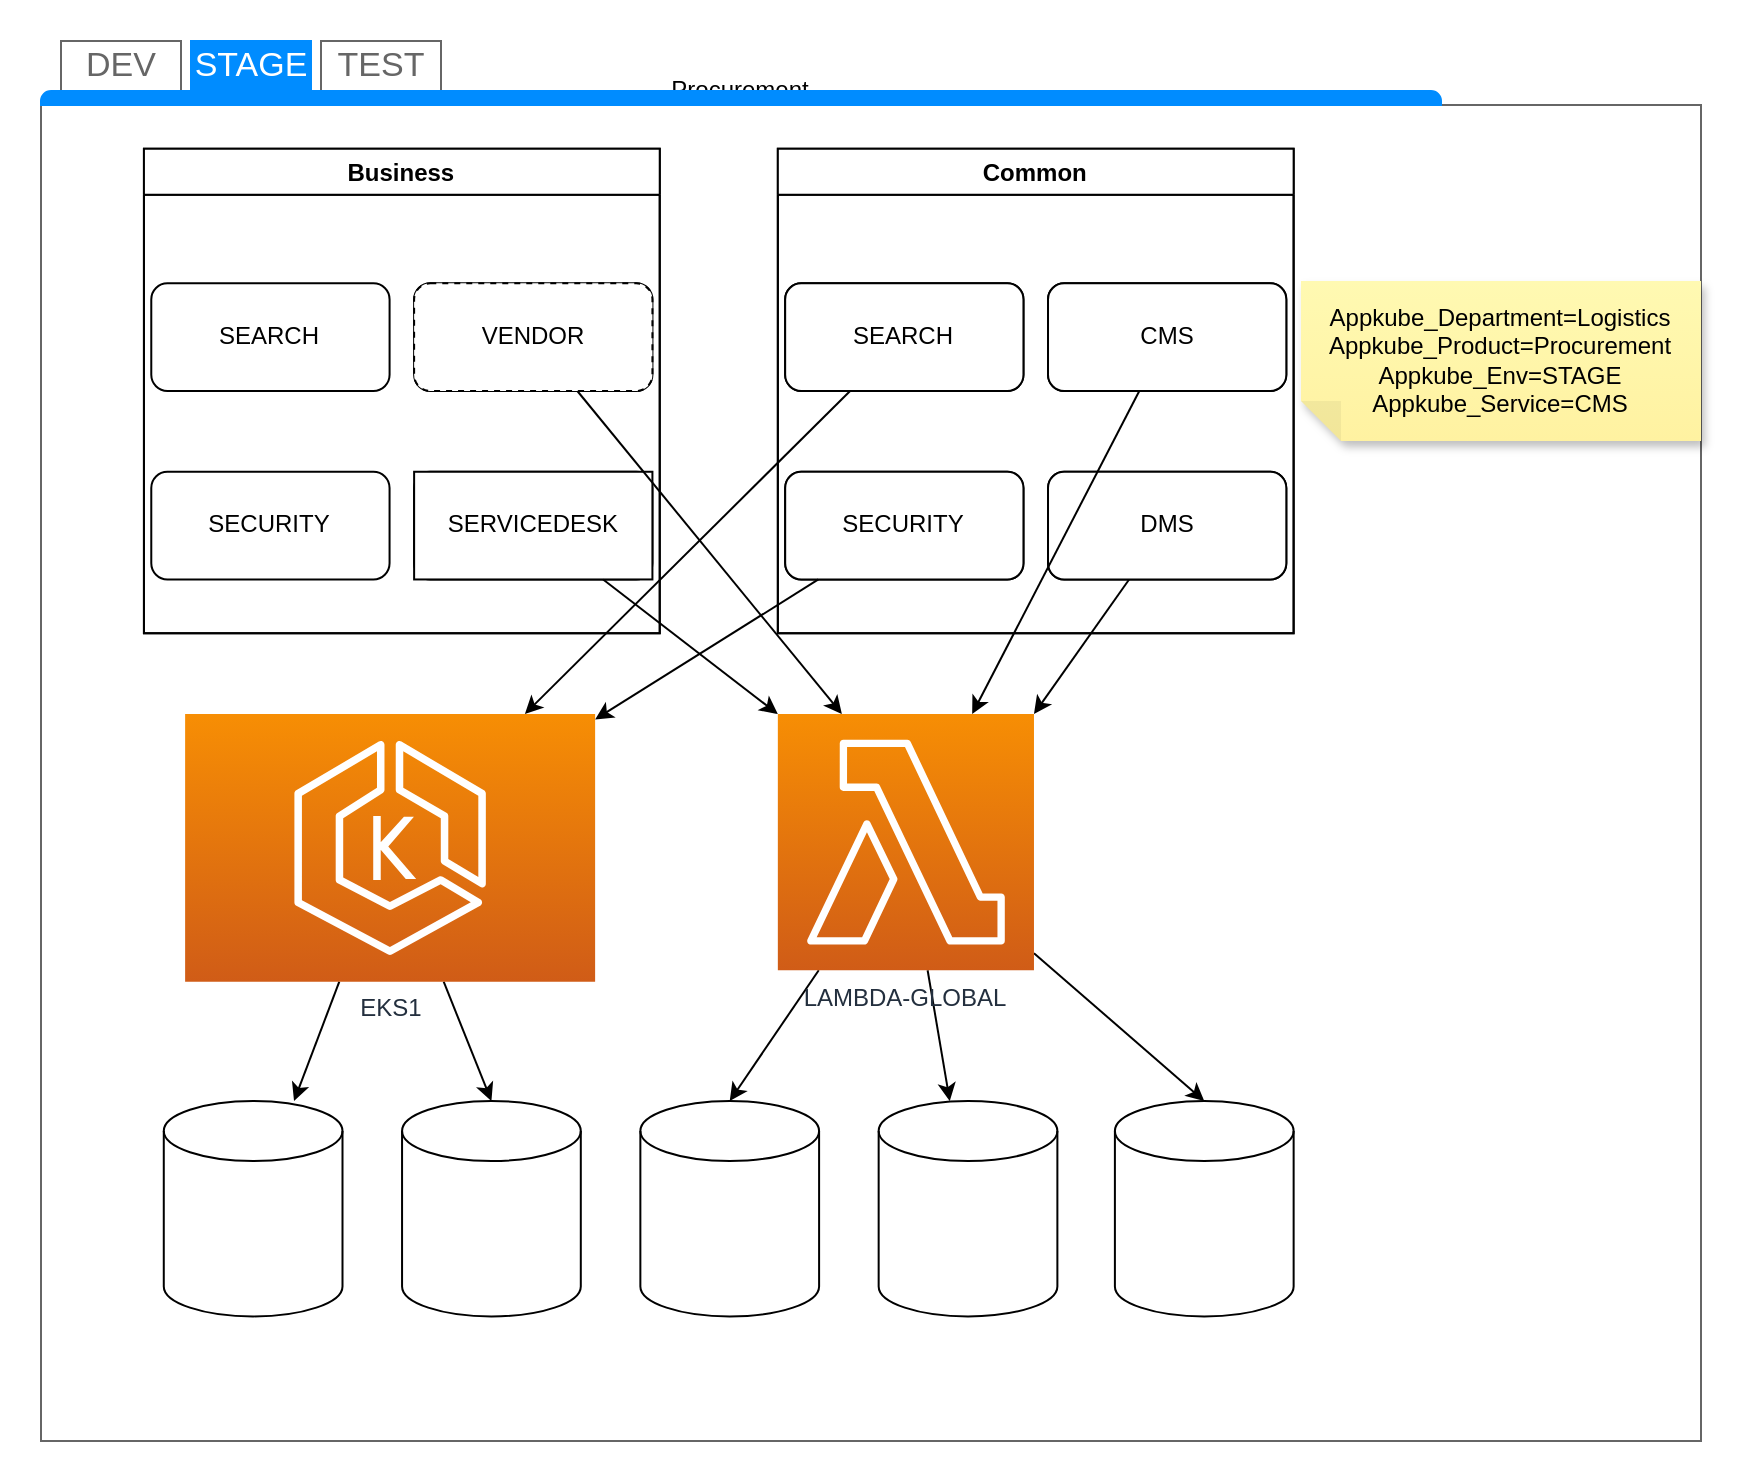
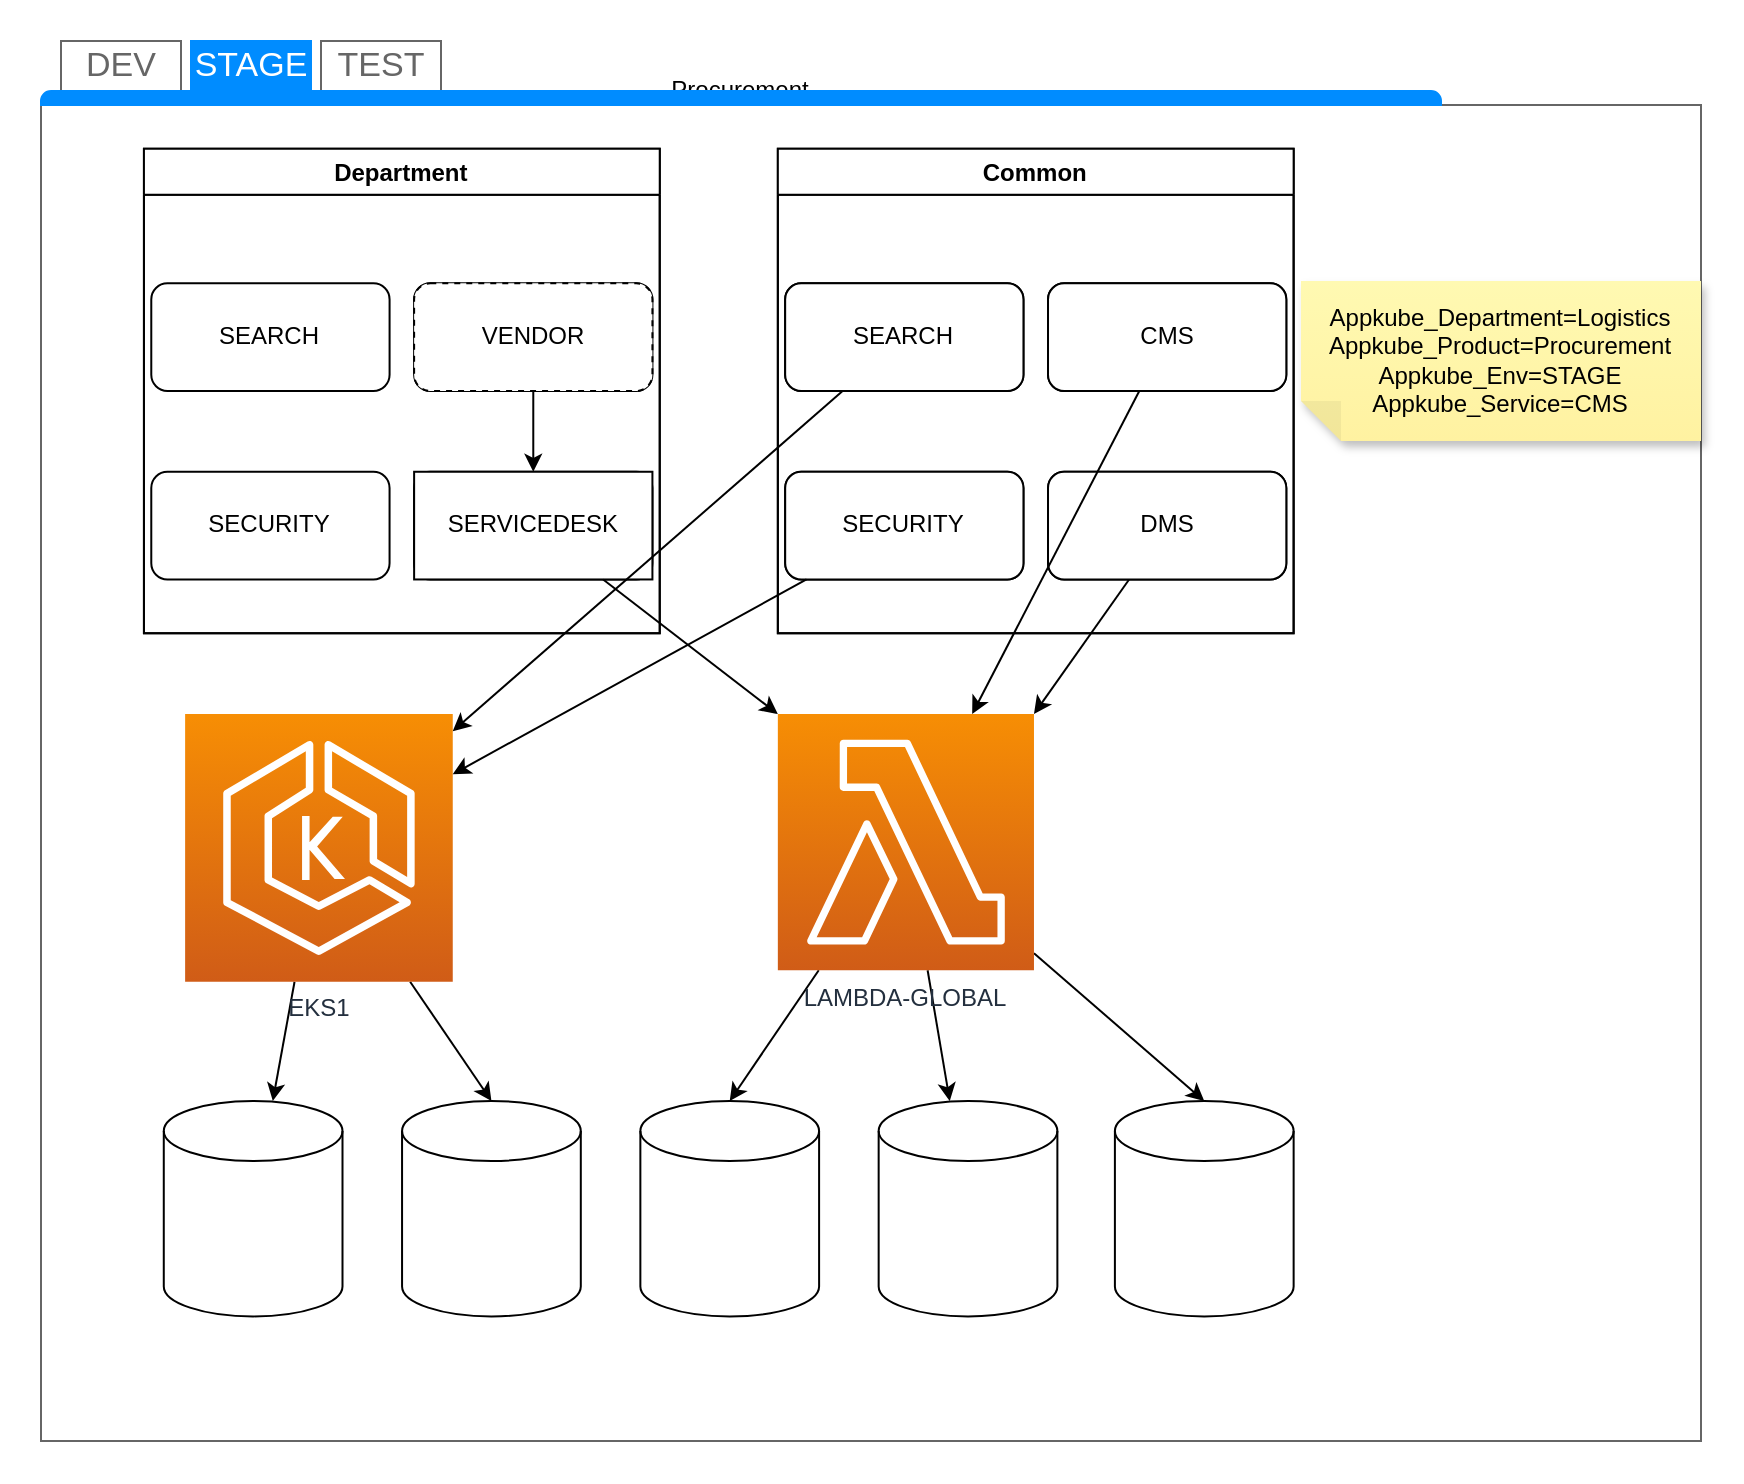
  <mxCell id="0" />
  <mxCell id="1" parent="0" />
  <mxCell id="2" value="Procurement" style="text;html=1;strokeColor=none;fillColor=none;align=center;verticalAlign=middle;whiteSpace=wrap;rounded=0;" vertex="1" parent="1"><mxGeometry x="330" y="30" width="80" height="30" as="geometry" /></mxCell>
  <mxCell id="3" value="" style="strokeWidth=1;shadow=0;dashed=0;align=center;html=1;shape=mxgraph.mockup.containers.marginRect2;rectMarginTop=32;strokeColor=#666666;gradientColor=none;" vertex="1" parent="1"><mxGeometry x="20" y="20" width="830" height="700" as="geometry" /></mxCell>
  <mxCell id="4" value="Common" style="swimlane;" vertex="1" parent="3"><mxGeometry x="368.416" y="53.846" width="257.899" height="242.308" as="geometry" /></mxCell>
  <mxCell id="5" value="DMS" style="rounded=1;whiteSpace=wrap;html=1;" vertex="1" parent="4"><mxGeometry x="135.09" y="161.538" width="119.149" height="53.846" as="geometry" /></mxCell>
  <mxCell id="6" value="CMS" style="rounded=1;whiteSpace=wrap;html=1;" vertex="1" parent="4"><mxGeometry x="135.092" y="67.308" width="119.149" height="53.846" as="geometry" /></mxCell>
  <mxCell id="7" value="SEARCH" style="rounded=1;whiteSpace=wrap;html=1;" vertex="1" parent="4"><mxGeometry x="3.666" y="67.308" width="119.149" height="53.846" as="geometry" /></mxCell>
  <mxCell id="8" value="SECURITY" style="rounded=1;whiteSpace=wrap;html=1;" vertex="1" parent="4"><mxGeometry x="3.672" y="161.538" width="119.135" height="53.846" as="geometry" /></mxCell>
  <mxCell id="9" value="Common" style="swimlane;" vertex="1" parent="4"><mxGeometry width="257.899" height="242.308" as="geometry" /></mxCell>
  <mxCell id="10" value="DMS" style="rounded=1;whiteSpace=wrap;html=1;" vertex="1" parent="9"><mxGeometry x="135.09" y="161.538" width="119.149" height="53.846" as="geometry" /></mxCell>
  <mxCell id="11" value="CMS" style="rounded=1;whiteSpace=wrap;html=1;" vertex="1" parent="9"><mxGeometry x="135.092" y="67.308" width="119.149" height="53.846" as="geometry" /></mxCell>
  <mxCell id="12" value="SEARCH" style="rounded=1;whiteSpace=wrap;html=1;" vertex="1" parent="9"><mxGeometry x="3.666" y="67.308" width="119.149" height="53.846" as="geometry" /></mxCell>
  <mxCell id="13" value="SECURITY" style="rounded=1;whiteSpace=wrap;html=1;" vertex="1" parent="9"><mxGeometry x="3.672" y="161.538" width="119.135" height="53.846" as="geometry" /></mxCell>
  <mxCell id="14" value="DEV" style="strokeColor=inherit;fillColor=inherit;gradientColor=inherit;strokeWidth=1;shadow=0;dashed=0;align=center;html=1;shape=mxgraph.mockup.containers.rrect;rSize=0;fontSize=17;fontColor=#666666;gradientColor=none;" vertex="1" parent="3"><mxGeometry width="60" height="25" relative="1" as="geometry"><mxPoint x="10" as="offset" /></mxGeometry></mxCell>
  <mxCell id="15" value="STAGE" style="strokeWidth=1;shadow=0;dashed=0;align=center;html=1;shape=mxgraph.mockup.containers.rrect;rSize=0;fontSize=17;fontColor=#ffffff;strokeColor=#008cff;fillColor=#008cff;" vertex="1" parent="3"><mxGeometry width="60" height="25" relative="1" as="geometry"><mxPoint x="75" as="offset" /></mxGeometry></mxCell>
  <mxCell id="16" value="TEST" style="strokeColor=inherit;fillColor=inherit;gradientColor=inherit;strokeWidth=1;shadow=0;dashed=0;align=center;html=1;shape=mxgraph.mockup.containers.rrect;rSize=0;fontSize=17;fontColor=#666666;gradientColor=none;" vertex="1" parent="3"><mxGeometry width="60" height="25" relative="1" as="geometry"><mxPoint x="140" as="offset" /></mxGeometry></mxCell>
  <mxCell id="17" value="" style="strokeWidth=1;shadow=0;dashed=0;align=center;html=1;shape=mxgraph.mockup.containers.topButton;rSize=5;strokeColor=#008cff;fillColor=#008cff;gradientColor=none;resizeWidth=1;movable=0;deletable=1;" vertex="1" parent="3"><mxGeometry width="700.0" height="7" relative="1" as="geometry"><mxPoint y="25" as="offset" /></mxGeometry></mxCell>
  <mxCell id="18" style="edgeStyle=none;html=1;entryX=0.5;entryY=0;entryDx=0;entryDy=0;entryPerimeter=0;" edge="1" parent="3" source="20" target="44"><mxGeometry relative="1" as="geometry" /></mxCell>
  <mxCell id="19" style="edgeStyle=none;html=1;" edge="1" parent="3" source="20" target="40"><mxGeometry relative="1" as="geometry" /></mxCell>
- <mxCell id="20" value="EKS1" style="sketch=0;points=[[0,0,0],[0.25,0,0],[0.5,0,0],[0.75,0,0],[1,0,0],[0,1,0],[0.25,1,0],[0.5,1,0],[0.75,1,0],[1,1,0],[0,0.25,0],[0,0.5,0],[0,0.75,0],[1,0.25,0],[1,0.5,0],[1,0.75,0]];outlineConnect=0;fontColor=#232F3E;gradientColor=#F78E04;gradientDirection=north;fillColor=#D05C17;strokeColor=#ffffff;dashed=0;verticalLabelPosition=bottom;verticalAlign=top;align=center;html=1;fontSize=12;fontStyle=0;aspect=fixed;shape=mxgraph.aws4.resourceIcon;resIcon=mxgraph.aws4.eks;" vertex="1" parent="3"><mxGeometry x="72.059" y="336.538" width="205" height="133.824" as="geometry" /></mxCell>
+ <mxCell id="20" value="EKS1" style="sketch=0;points=[[0,0,0],[0.25,0,0],[0.5,0,0],[0.75,0,0],[1,0,0],[0,1,0],[0.25,1,0],[0.5,1,0],[0.75,1,0],[1,1,0],[0,0.25,0],[0,0.5,0],[0,0.75,0],[1,0.25,0],[1,0.5,0],[1,0.75,0]];outlineConnect=0;fontColor=#232F3E;gradientColor=#F78E04;gradientDirection=north;fillColor=#D05C17;strokeColor=#ffffff;dashed=0;verticalLabelPosition=bottom;verticalAlign=top;align=center;html=1;fontSize=12;fontStyle=0;aspect=fixed;shape=mxgraph.aws4.resourceIcon;resIcon=mxgraph.aws4.eks;" vertex="1" parent="3"><mxGeometry x="72.059" y="336.538" width="133.824" height="133.824" as="geometry" /></mxCell>
  <mxCell id="21" style="edgeStyle=none;html=1;entryX=0.5;entryY=0;entryDx=0;entryDy=0;entryPerimeter=0;" edge="1" parent="3" source="24" target="41"><mxGeometry relative="1" as="geometry" /></mxCell>
  <mxCell id="22" style="edgeStyle=none;html=1;" edge="1" parent="3" source="24" target="42"><mxGeometry relative="1" as="geometry" /></mxCell>
  <mxCell id="23" style="edgeStyle=none;html=1;entryX=0.5;entryY=0;entryDx=0;entryDy=0;entryPerimeter=0;" edge="1" parent="3" source="24" target="43"><mxGeometry relative="1" as="geometry" /></mxCell>
  <mxCell id="24" value="LAMBDA-GLOBAL" style="sketch=0;points=[[0,0,0],[0.25,0,0],[0.5,0,0],[0.75,0,0],[1,0,0],[0,1,0],[0.25,1,0],[0.5,1,0],[0.75,1,0],[1,1,0],[0,0.25,0],[0,0.5,0],[0,0.75,0],[1,0.25,0],[1,0.5,0],[1,0.75,0]];outlineConnect=0;fontColor=#232F3E;gradientColor=#F78E04;gradientDirection=north;fillColor=#D05C17;strokeColor=#ffffff;dashed=0;verticalLabelPosition=bottom;verticalAlign=top;align=center;html=1;fontSize=12;fontStyle=0;aspect=fixed;shape=mxgraph.aws4.resourceIcon;resIcon=mxgraph.aws4.lambda;" vertex="1" parent="3"><mxGeometry x="368.418" y="336.538" width="128.071" height="128.071" as="geometry" /></mxCell>
  <mxCell id="25" value="Common" style="swimlane;" vertex="1" parent="3"><mxGeometry x="51.471" y="53.846" width="257.899" height="242.308" as="geometry" /></mxCell>
  <mxCell id="26" value="DMS" style="rounded=1;whiteSpace=wrap;html=1;" vertex="1" parent="25"><mxGeometry x="135.09" y="161.538" width="119.149" height="53.846" as="geometry" /></mxCell>
  <mxCell id="27" value="CMS" style="rounded=1;whiteSpace=wrap;html=1;" vertex="1" parent="25"><mxGeometry x="135.092" y="67.308" width="119.149" height="53.846" as="geometry" /></mxCell>
  <mxCell id="28" value="SEARCH" style="rounded=1;whiteSpace=wrap;html=1;" vertex="1" parent="25"><mxGeometry x="3.666" y="67.308" width="119.149" height="53.846" as="geometry" /></mxCell>
  <mxCell id="29" value="SECURITY" style="rounded=1;whiteSpace=wrap;html=1;" vertex="1" parent="25"><mxGeometry x="3.672" y="161.538" width="119.135" height="53.846" as="geometry" /></mxCell>
- <mxCell id="30" value="Business" style="swimlane;" vertex="1" parent="25"><mxGeometry width="257.899" height="242.308" as="geometry" /></mxCell>
+ <mxCell id="30" value="Department" style="swimlane;" vertex="1" parent="25"><mxGeometry width="257.899" height="242.308" as="geometry" /></mxCell>
  <mxCell id="31" value="SERVICEDESK" style="whiteSpace=wrap;html=1;rounded=0;" vertex="1" parent="30"><mxGeometry x="135.09" y="161.538" width="119.149" height="53.846" as="geometry" /></mxCell>
  <mxCell id="32" value="VENDOR" style="rounded=1;whiteSpace=wrap;html=1;dashed=1;" vertex="1" parent="30"><mxGeometry x="135.092" y="67.308" width="119.149" height="53.846" as="geometry" /></mxCell>
- <mxCell id="33" style="edgeStyle=none;html=1;entryX=0.25;entryY=0;entryDx=0;entryDy=0;entryPerimeter=0;" edge="1" parent="3" source="32" target="24"><mxGeometry relative="1" as="geometry" /></mxCell>
+ <mxCell id="33" style="edgeStyle=none;html=1;" edge="1" parent="3" source="32" target="31"><mxGeometry relative="1" as="geometry" /></mxCell>
  <mxCell id="34" style="edgeStyle=none;html=1;entryX=0;entryY=0;entryDx=0;entryDy=0;entryPerimeter=0;" edge="1" parent="3" source="31" target="24"><mxGeometry relative="1" as="geometry" /></mxCell>
  <mxCell id="35" style="edgeStyle=none;html=1;" edge="1" parent="3" source="12" target="20"><mxGeometry relative="1" as="geometry" /></mxCell>
  <mxCell id="36" style="edgeStyle=none;html=1;" edge="1" parent="3" source="13" target="20"><mxGeometry relative="1" as="geometry" /></mxCell>
  <mxCell id="37" style="edgeStyle=none;html=1;" edge="1" parent="3" source="11" target="24"><mxGeometry relative="1" as="geometry" /></mxCell>
  <mxCell id="38" style="edgeStyle=none;html=1;entryX=1;entryY=0;entryDx=0;entryDy=0;entryPerimeter=0;" edge="1" parent="3" source="10" target="24"><mxGeometry relative="1" as="geometry" /></mxCell>
  <mxCell id="39" value="" style="group" vertex="1" connectable="0" parent="3"><mxGeometry x="61.386" y="529.998" width="564.93" height="107.692" as="geometry" /></mxCell>
  <mxCell id="40" value="" style="shape=cylinder3;whiteSpace=wrap;html=1;boundedLbl=1;backgroundOutline=1;size=15;" vertex="1" parent="39"><mxGeometry width="89.362" height="107.692" as="geometry" /></mxCell>
  <mxCell id="41" value="" style="shape=cylinder3;whiteSpace=wrap;html=1;boundedLbl=1;backgroundOutline=1;size=15;" vertex="1" parent="39"><mxGeometry x="475.568" width="89.362" height="107.692" as="geometry" /></mxCell>
  <mxCell id="42" value="" style="shape=cylinder3;whiteSpace=wrap;html=1;boundedLbl=1;backgroundOutline=1;size=15;" vertex="1" parent="39"><mxGeometry x="357.447" width="89.362" height="107.692" as="geometry" /></mxCell>
  <mxCell id="43" value="" style="shape=cylinder3;whiteSpace=wrap;html=1;boundedLbl=1;backgroundOutline=1;size=15;" vertex="1" parent="39"><mxGeometry x="238.298" width="89.362" height="107.692" as="geometry" /></mxCell>
  <mxCell id="44" value="" style="shape=cylinder3;whiteSpace=wrap;html=1;boundedLbl=1;backgroundOutline=1;size=15;" vertex="1" parent="39"><mxGeometry x="119.149" width="89.362" height="107.692" as="geometry" /></mxCell>
  <mxCell id="45" value="Appkube_Department=Logistics&lt;br&gt;Appkube_Product=Procurement&lt;br&gt;Appkube_Env=STAGE&lt;br&gt;Appkube_Service=CMS" style="shape=note;whiteSpace=wrap;html=1;backgroundOutline=1;fontColor=#000000;darkOpacity=0.05;fillColor=#FFF9B2;strokeColor=none;fillStyle=solid;direction=west;gradientDirection=north;gradientColor=#FFF2A1;shadow=1;size=20;pointerEvents=1;" vertex="1" parent="3"><mxGeometry x="630" y="120" width="200" height="80" as="geometry" /></mxCell>
